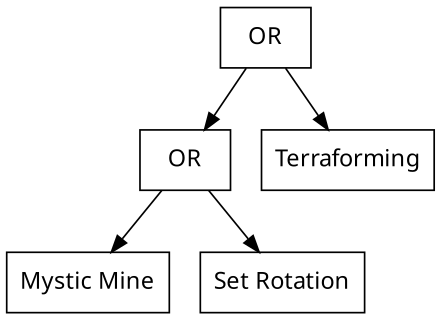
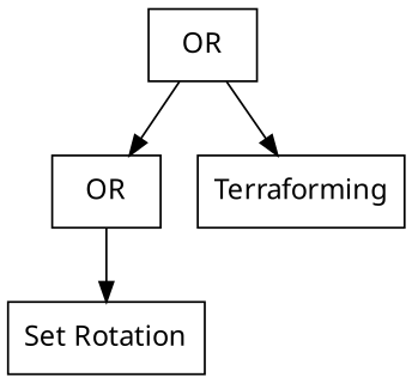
  digraph {
    rankdir=TB
    splines=spline
    node [fontname=Sans shape=record]
    n1 [label=OR]
    n2 [label=OR]
    n3 [label=Terraforming]
-   n4 [label="Mystic Mine"]
    n5 [label="Set Rotation"]
    n1 -> n2
    n1 -> n3
-   n2 -> n4
    n2 -> n5
  }
